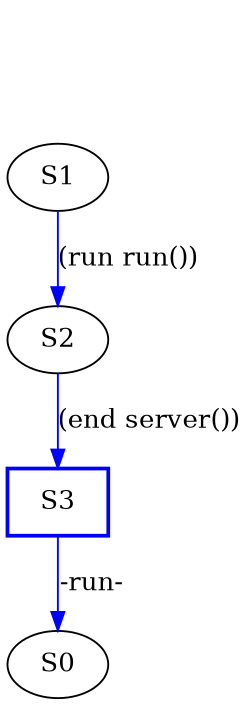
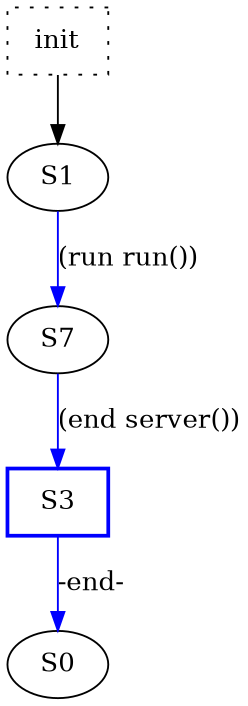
  digraph {
    edge [color=blue style=solid]
+   n1 [label=init shape=box style=dotted]
    S1
-   S2
+   S2 [label=S7]
    S3 [color=blue shape=box style=bold]
    S0
+   n1 -> S1 [color="" style=""]
    S1 -> S2 [label="(run run())"]
    S2 -> S3 [label="(end server())"]
-   S3 -> S0 [label="-run-"]
+   S3 -> S0 [label="-end-"]
  }
